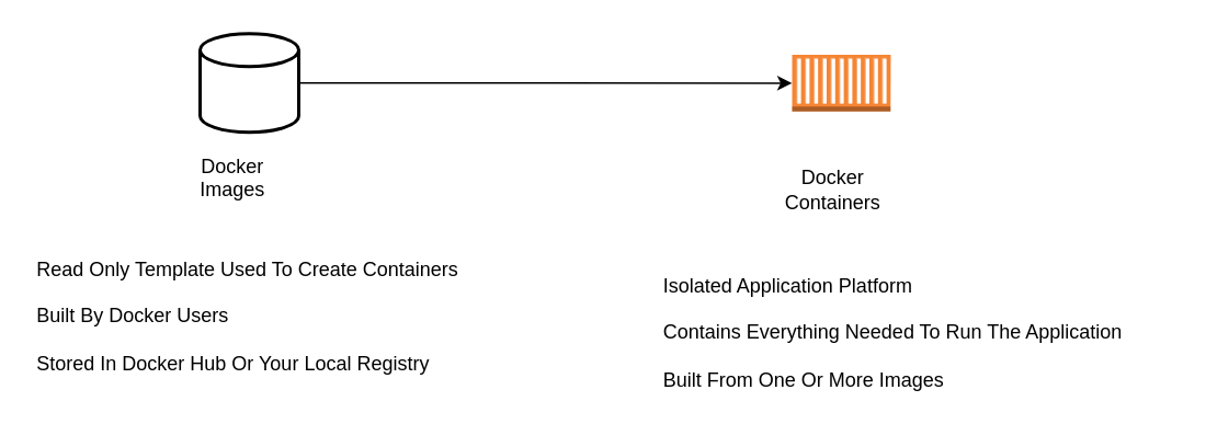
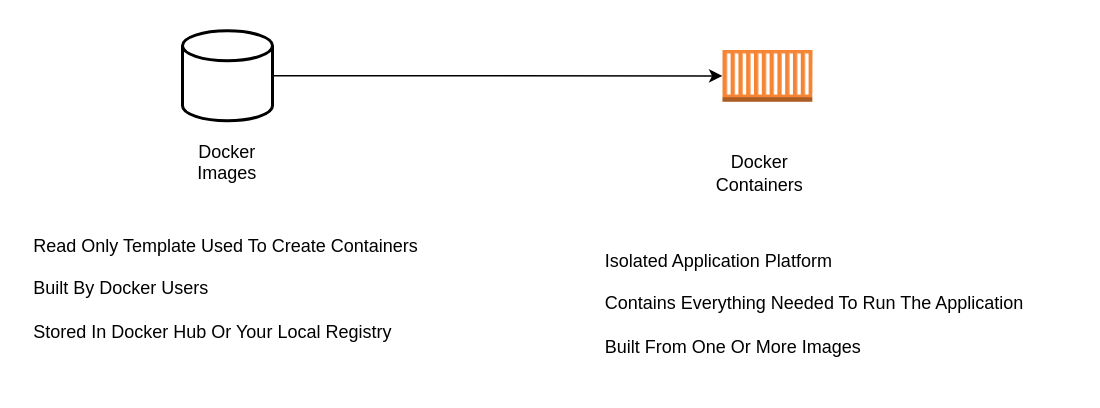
  <mxCell id="0" />
  <mxCell id="1" parent="0" />
  <mxCell id="2" style="edgeStyle=orthogonalEdgeStyle;rounded=0;orthogonalLoop=1;jettySize=auto;html=1;" edge="1" parent="1" source="3" target="4"><mxGeometry relative="1" as="geometry" /></mxCell>
  <mxCell id="3" value="" style="strokeWidth=2;html=1;shape=mxgraph.flowchart.database;whiteSpace=wrap;" vertex="1" parent="1"><mxGeometry x="121" y="20" width="60" height="60" as="geometry" /></mxCell>
  <mxCell id="4" value="" style="outlineConnect=0;dashed=0;verticalLabelPosition=bottom;verticalAlign=top;align=center;html=1;shape=mxgraph.aws3.ec2_compute_container;fillColor=#F58534;gradientColor=none;" vertex="1" parent="1"><mxGeometry x="481" y="32.75" width="60" height="34.5" as="geometry" /></mxCell>
- <mxCell id="5" value="Docker Images&lt;div&gt;&lt;br&gt;&lt;/div&gt;" style="text;strokeColor=none;align=center;fillColor=none;html=1;verticalAlign=middle;whiteSpace=wrap;rounded=0;" vertex="1" parent="1"><mxGeometry x="111" y="100" width="60" height="30" as="geometry" /></mxCell>
+ <mxCell id="5" value="Docker Images&lt;div&gt;&lt;br&gt;&lt;/div&gt;" style="text;strokeColor=none;align=center;fillColor=none;html=1;verticalAlign=middle;whiteSpace=wrap;rounded=0;" vertex="1" parent="1"><mxGeometry x="121" y="100" width="60" height="30" as="geometry" /></mxCell>
  <mxCell id="6" value="Docker Containers" style="text;strokeColor=none;align=center;fillColor=none;html=1;verticalAlign=middle;whiteSpace=wrap;rounded=0;" vertex="1" parent="1"><mxGeometry x="476" y="100" width="60" height="30" as="geometry" /></mxCell>
  <mxCell id="7" value="&lt;p style=&quot;margin: 0.0px 0.0px 0.0px 0.0px; font: 12.0px Helvetica&quot;&gt;Read Only Template Used To Create Containers&lt;/p&gt;&#10;&lt;p style=&quot;margin: 0.0px 0.0px 0.0px 0.0px; font: 12.0px Helvetica&quot;&gt;Built By Docker Users&lt;/p&gt;&#10;&lt;p style=&quot;margin: 0.0px 0.0px 0.0px 0.0px; font: 12.0px Helvetica&quot;&gt;Stored In Docker Hub Or Your Local Registry&lt;/p&gt;" style="text;whiteSpace=wrap;html=1;" vertex="1" parent="1"><mxGeometry x="20" y="150" width="290" height="90" as="geometry" /></mxCell>
  <mxCell id="8" value="&lt;p style=&quot;margin: 0.0px 0.0px 0.0px 0.0px; font: 12.0px Helvetica&quot;&gt;Isolated Application Platform&lt;/p&gt;&#10;&lt;p style=&quot;margin: 0.0px 0.0px 0.0px 0.0px; font: 12.0px Helvetica&quot;&gt;Contains Everything Needed To Run The Application&lt;/p&gt;&#10;&lt;p style=&quot;margin: 0.0px 0.0px 0.0px 0.0px; font: 12.0px Helvetica&quot;&gt;Built From One Or More Images&lt;/p&gt;" style="text;whiteSpace=wrap;html=1;" vertex="1" parent="1"><mxGeometry x="401" y="160" width="310" height="90" as="geometry" /></mxCell>
